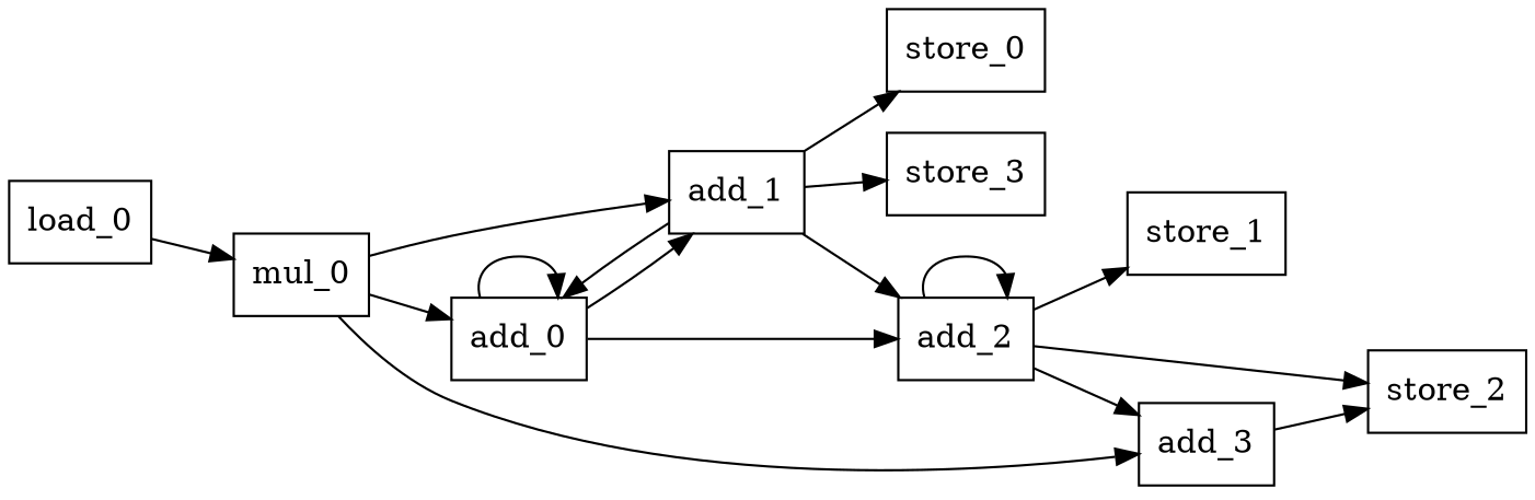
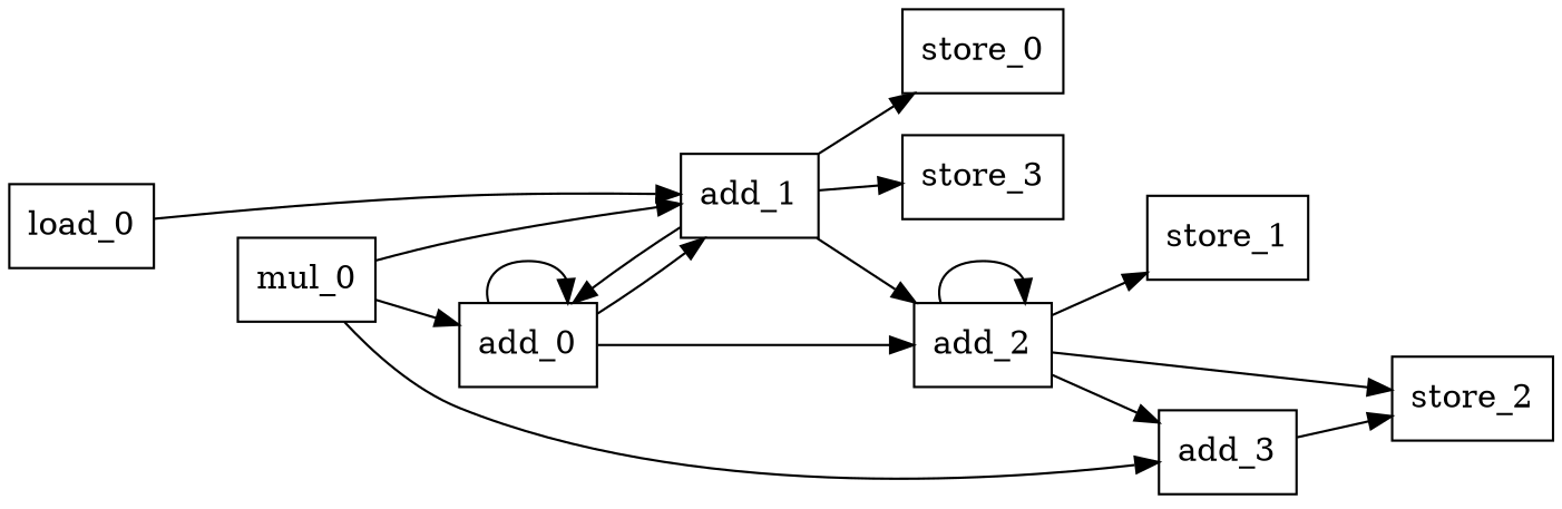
  digraph {
    rankdir=LR
    node [shape=rectangle]
    n1 [label=add_0]
    n2 [label=add_1]
    n3 [label=add_2]
    n4 [label=store_0]
    n5 [label=store_3]
    n6 [label=add_3]
    n7 [label=store_1]
    n8 [label=store_2]
    n9 [label=mul_0]
    n10 [label=load_0]
    n1 -> n1
    n1 -> n2
    n1 -> n3
    n2 -> n1
    n2 -> n3
    n2 -> n4
    n2 -> n5
    n3 -> n3
    n3 -> n6
    n3 -> n7
    n3 -> n8
    n6 -> n8
    n9 -> n1
    n9 -> n2
    n9 -> n6
-   n10 -> n9
+   n10 -> n2
  }
